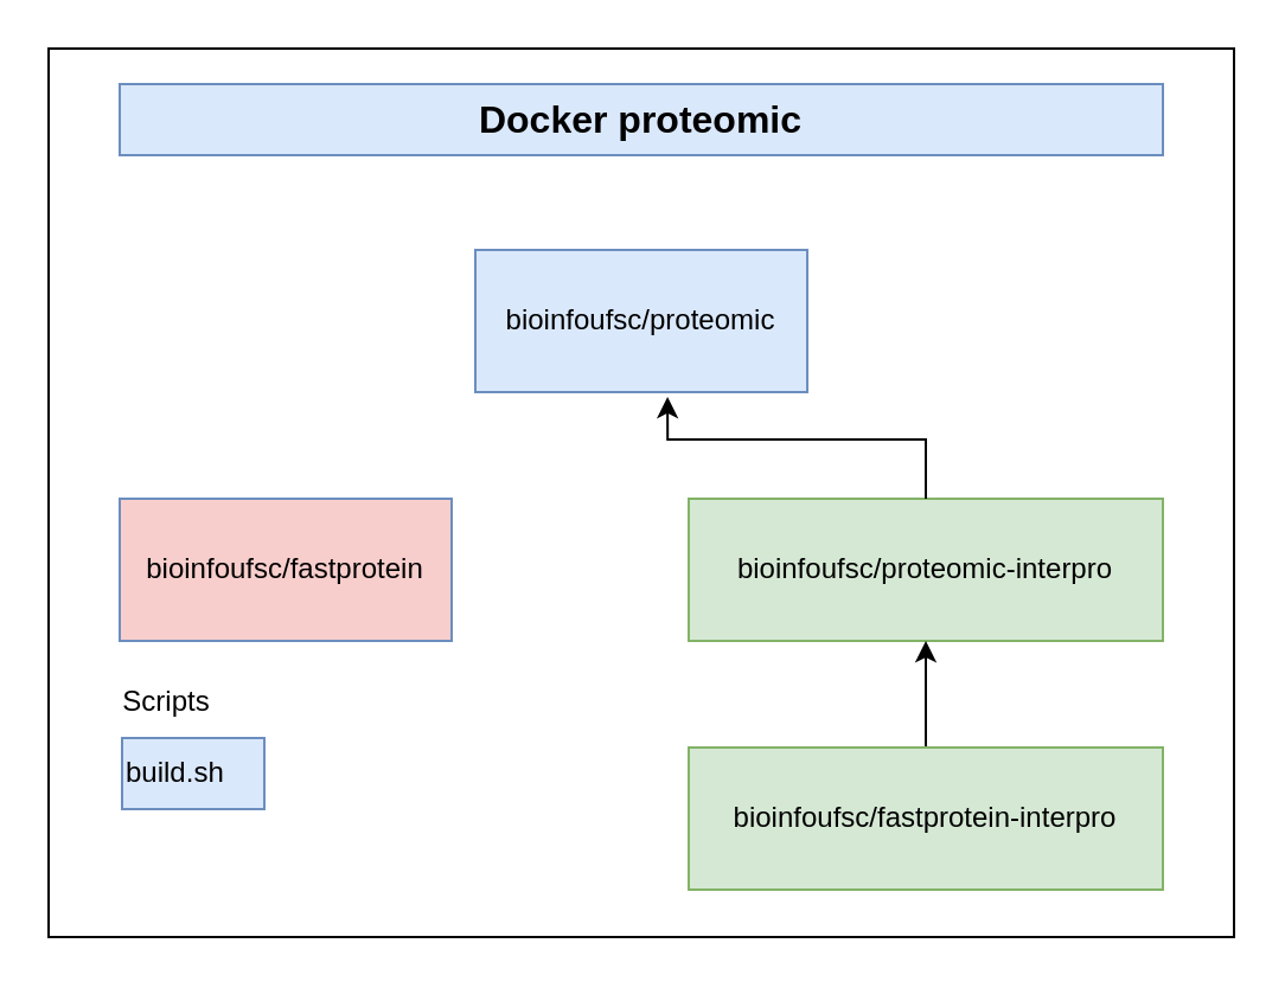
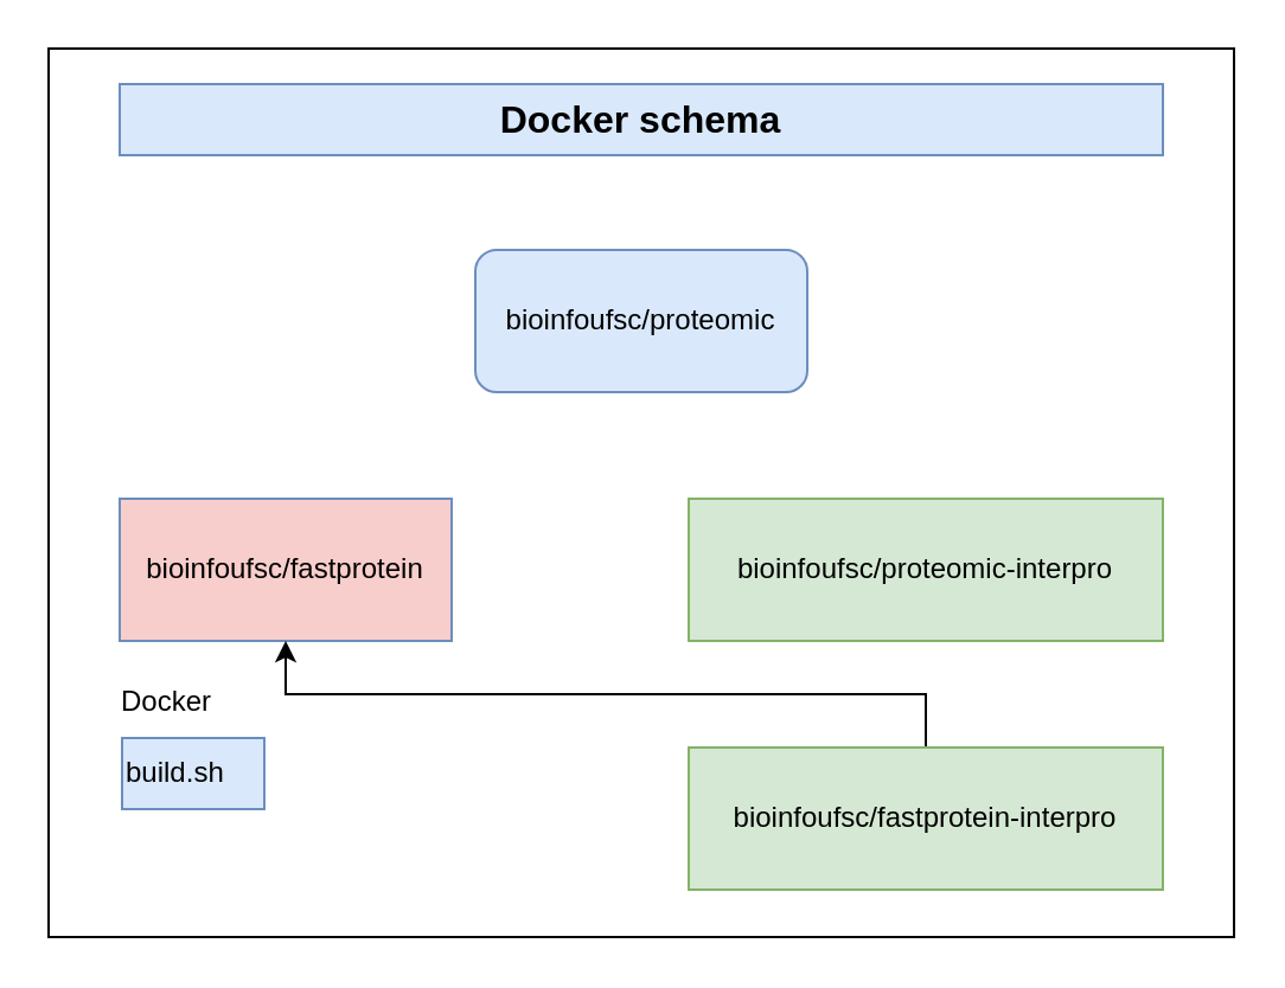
  <mxCell id="0" />
  <mxCell id="1" parent="0" />
  <mxCell id="2" value="" style="rounded=0;whiteSpace=wrap;html=1;" vertex="1" parent="1"><mxGeometry x="20" y="20" width="500" height="375" as="geometry" /></mxCell>
- <mxCell id="3" value="bioinfoufsc/proteomic" style="rounded=0;whiteSpace=wrap;html=1;fillColor=#dae8fc;strokeColor=#6c8ebf;" vertex="1" parent="1"><mxGeometry x="200" y="105" width="140" height="60" as="geometry" /></mxCell>
+ <mxCell id="3" value="bioinfoufsc/proteomic" style="whiteSpace=wrap;html=1;fillColor=#dae8fc;strokeColor=#6c8ebf;rounded=1;" vertex="1" parent="1"><mxGeometry x="200" y="105" width="140" height="60" as="geometry" /></mxCell>
  <mxCell id="4" value="bioinfoufsc/proteomic-interpro" style="rounded=0;whiteSpace=wrap;html=1;fillColor=#d5e8d4;strokeColor=#82b366;" vertex="1" parent="1"><mxGeometry x="290" y="210" width="200" height="60" as="geometry" /></mxCell>
  <mxCell id="5" value="bioinfoufsc/fastprotein" style="rounded=0;whiteSpace=wrap;html=1;fillColor=#f8cecc;strokeColor=#6c8ebf;" vertex="1" parent="1"><mxGeometry x="50" y="210" width="140" height="60" as="geometry" /></mxCell>
- <mxCell id="6" style="edgeStyle=orthogonalEdgeStyle;rounded=0;orthogonalLoop=1;jettySize=auto;html=1;exitX=0.5;exitY=0;exitDx=0;exitDy=0;entryX=0.5;entryY=1;entryDx=0;entryDy=0;" edge="1" parent="1" source="7" target="4"><mxGeometry relative="1" as="geometry" /></mxCell>
+ <mxCell id="6" style="edgeStyle=orthogonalEdgeStyle;rounded=0;orthogonalLoop=1;jettySize=auto;html=1;exitX=0.5;exitY=0;exitDx=0;exitDy=0;" edge="1" parent="1" source="7" target="5"><mxGeometry relative="1" as="geometry" /></mxCell>
  <mxCell id="7" value="bioinfoufsc/fastprotein-interpro" style="rounded=0;whiteSpace=wrap;html=1;fillColor=#d5e8d4;strokeColor=#82b366;" vertex="1" parent="1"><mxGeometry x="290" y="315" width="200" height="60" as="geometry" /></mxCell>
- <mxCell id="8" style="edgeStyle=orthogonalEdgeStyle;rounded=0;orthogonalLoop=1;jettySize=auto;html=1;entryX=0.579;entryY=1.033;entryDx=0;entryDy=0;entryPerimeter=0;" edge="1" parent="1" source="4" target="3"><mxGeometry relative="1" as="geometry"><Array as="points"><mxPoint x="390" y="185" /><mxPoint x="281" y="185" /></Array></mxGeometry></mxCell>
- <mxCell id="9" value="Docker proteomic" style="text;html=1;align=center;verticalAlign=middle;whiteSpace=wrap;rounded=0;fillColor=#dae8fc;strokeColor=#6c8ebf;fontSize=16;fontStyle=1" vertex="1" parent="1"><mxGeometry x="50" y="35" width="440" height="30" as="geometry" /></mxCell>
+ <mxCell id="9" value="Docker schema" style="text;html=1;align=center;verticalAlign=middle;whiteSpace=wrap;rounded=0;fillColor=#dae8fc;strokeColor=#6c8ebf;fontSize=16;fontStyle=1" vertex="1" parent="1"><mxGeometry x="50" y="35" width="440" height="30" as="geometry" /></mxCell>
  <mxCell id="10" value="build.sh" style="text;html=1;align=left;verticalAlign=middle;whiteSpace=wrap;rounded=0;fillColor=#dae8fc;strokeColor=#6c8ebf;" vertex="1" parent="1"><mxGeometry x="51" y="311" width="60" height="30" as="geometry" /></mxCell>
- <mxCell id="11" value="Scripts" style="text;html=1;align=center;verticalAlign=middle;whiteSpace=wrap;rounded=0;" vertex="1" parent="1"><mxGeometry x="40" y="281" width="60" height="30" as="geometry" /></mxCell>
+ <mxCell id="11" value="Docker" style="text;html=1;align=center;verticalAlign=middle;whiteSpace=wrap;rounded=0;" vertex="1" parent="1"><mxGeometry x="40" y="281" width="60" height="30" as="geometry" /></mxCell>
